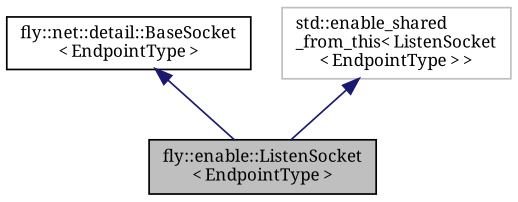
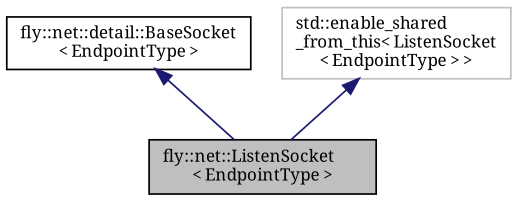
  digraph {
    rankdir=TB
    fontname="Noto Serif"
    node [color=black fillcolor=white fontname="Noto Serif" fontsize=10 shape=record style=filled]
    edge [color=midnightblue dir=back fontname="Noto Serif" fontsize=10 labelfontname=Helvetica labelfontsize=10 style=solid]
-   n1 [fillcolor=grey75 fontcolor=black height=0.2 label="fly::enable::ListenSocket\l\< EndpointType \>" width=0.4]
+   n1 [fillcolor=grey75 fontcolor=black height=0.2 label="fly::net::ListenSocket\l\< EndpointType \>" width=0.4]
    n2 [height=0.2 label="fly::net::detail::BaseSocket\l\< EndpointType \>" width=0.4]
    n3 [color=grey75 height=0.2 label="std::enable_shared\l_from_this\< ListenSocket\l\< EndpointType \> \>" width=0.4]
    n2 -> n1
    n3 -> n1
  }
